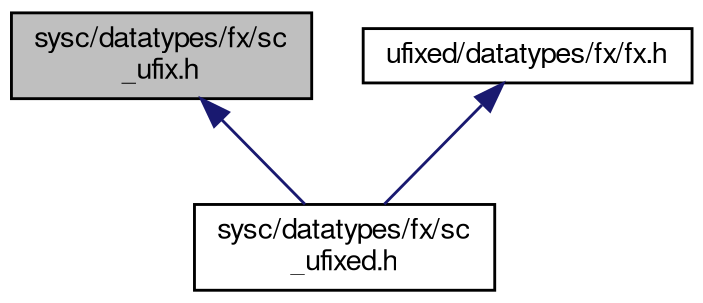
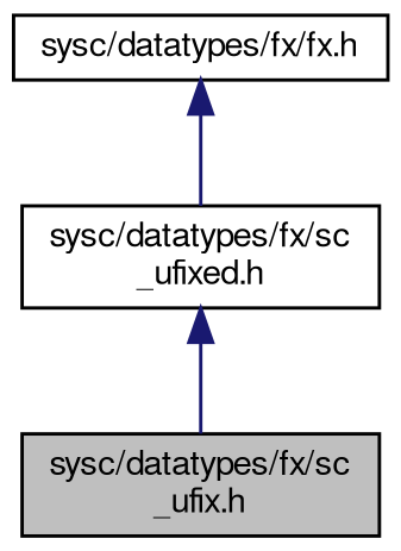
  digraph {
    node [color=black fillcolor=white fontname=FreeSans fontsize=10 shape=record style=filled]
    edge [color=midnightblue dir=back fontname=FreeSans fontsize=10 labelfontname=FreeSans labelfontsize=10 style=solid]
    n1 [fillcolor=grey75 fontcolor=black height=0.2 label="sysc/datatypes/fx/sc\l_ufix.h" width=0.4]
    n2 [height=0.2 label="sysc/datatypes/fx/sc\l_ufixed.h" width=0.4]
-   n3 [height=0.2 label="ufixed/datatypes/fx/fx.h" width=0.4]
-   n1 -> n2
+   n3 [height=0.2 label="sysc/datatypes/fx/fx.h" width=0.4]
+   n2 -> n1
    n3 -> n2
  }
